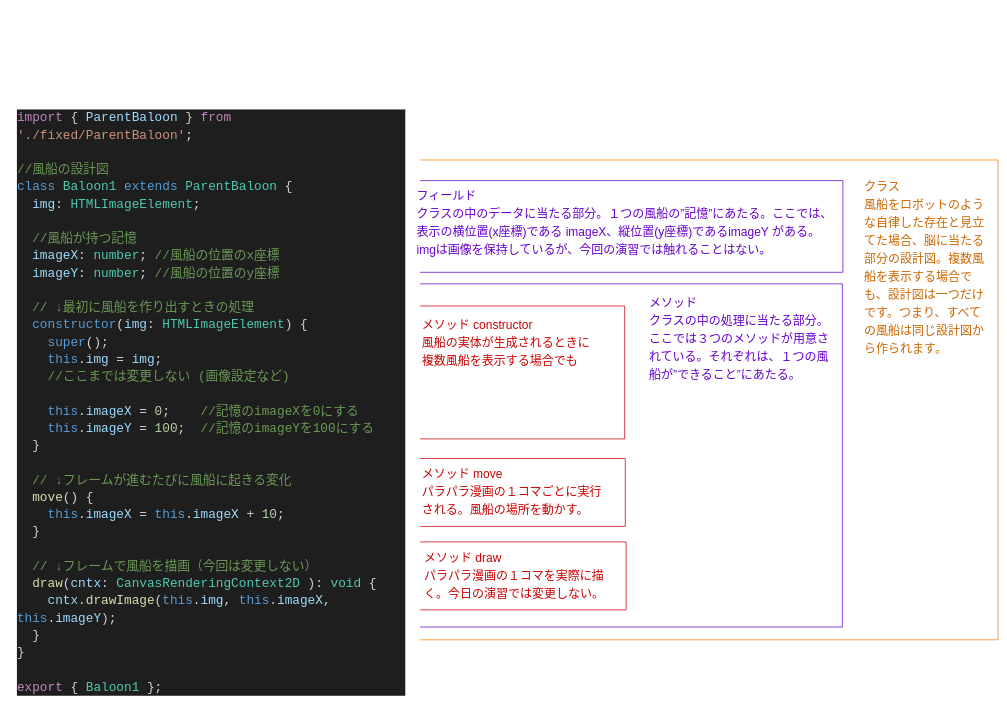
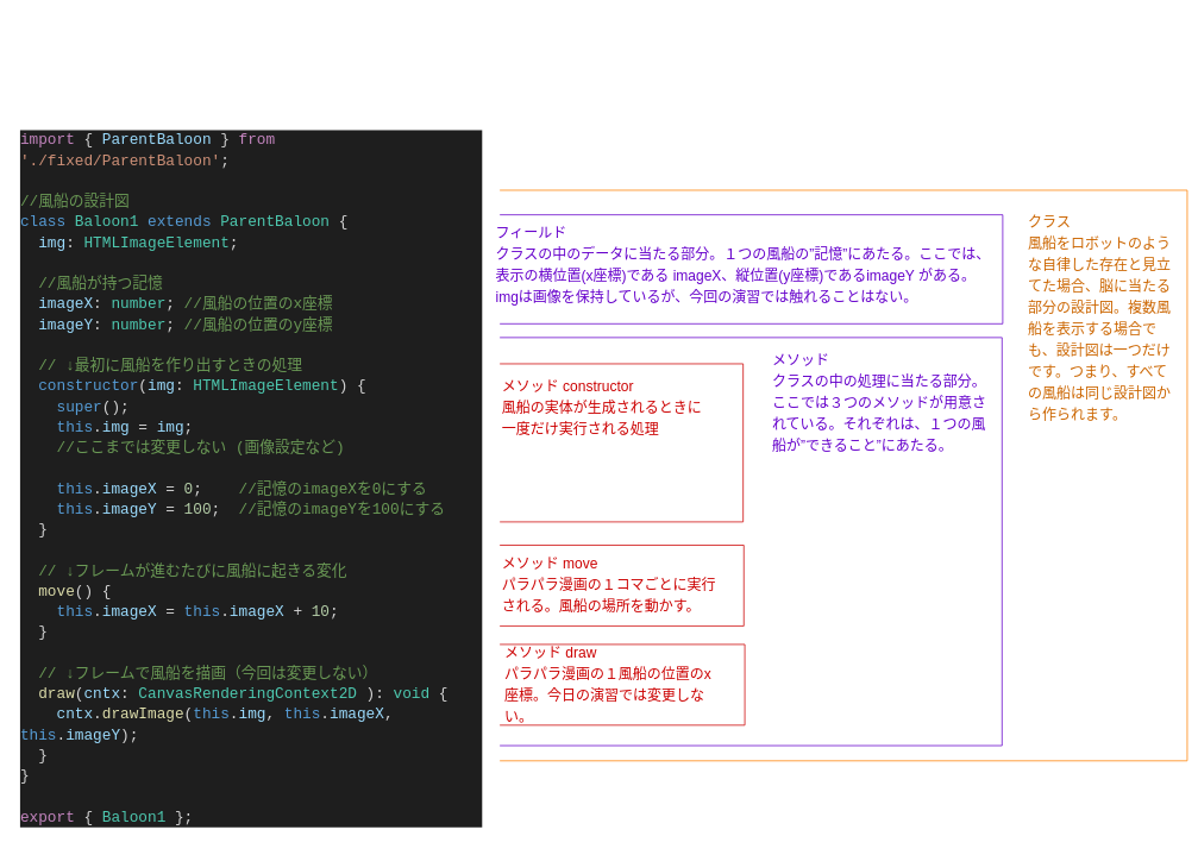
  <mxCell id="0" />
  <mxCell id="1" parent="0" />
  <mxCell id="2" value="&#10;&#10;&lt;div style=&quot;color: rgb(212, 212, 212); background-color: rgb(30, 30, 30); font-family: hakugen, consolas, &amp;quot;courier new&amp;quot;, monospace, consolas, &amp;quot;courier new&amp;quot;, monospace; font-weight: normal; font-size: 17px; line-height: 23px;&quot;&gt;&lt;div&gt;&lt;span style=&quot;color: #c586c0&quot;&gt;import&lt;/span&gt;&lt;span style=&quot;color: #d4d4d4&quot;&gt; { &lt;/span&gt;&lt;span style=&quot;color: #9cdcfe&quot;&gt;ParentBaloon&lt;/span&gt;&lt;span style=&quot;color: #d4d4d4&quot;&gt; } &lt;/span&gt;&lt;span style=&quot;color: #c586c0&quot;&gt;from&lt;/span&gt;&lt;span style=&quot;color: #d4d4d4&quot;&gt; &lt;/span&gt;&lt;span style=&quot;color: #ce9178&quot;&gt;'./fixed/ParentBaloon'&lt;/span&gt;&lt;span style=&quot;color: #d4d4d4&quot;&gt;;&lt;/span&gt;&lt;/div&gt;&lt;br&gt;&lt;div&gt;&lt;span style=&quot;color: #6a9955&quot;&gt;//風船の設計図&lt;/span&gt;&lt;/div&gt;&lt;div&gt;&lt;span style=&quot;color: #569cd6&quot;&gt;class&lt;/span&gt;&lt;span style=&quot;color: #d4d4d4&quot;&gt; &lt;/span&gt;&lt;span style=&quot;color: #4ec9b0&quot;&gt;Baloon1&lt;/span&gt;&lt;span style=&quot;color: #d4d4d4&quot;&gt; &lt;/span&gt;&lt;span style=&quot;color: #569cd6&quot;&gt;extends&lt;/span&gt;&lt;span style=&quot;color: #d4d4d4&quot;&gt; &lt;/span&gt;&lt;span style=&quot;color: #4ec9b0&quot;&gt;ParentBaloon&lt;/span&gt;&lt;span style=&quot;color: #d4d4d4&quot;&gt; {&lt;/span&gt;&lt;/div&gt;&lt;div&gt;&lt;span style=&quot;color: #d4d4d4&quot;&gt;&amp;nbsp; &lt;/span&gt;&lt;span style=&quot;color: #9cdcfe&quot;&gt;img&lt;/span&gt;&lt;span style=&quot;color: #d4d4d4&quot;&gt;: &lt;/span&gt;&lt;span style=&quot;color: #4ec9b0&quot;&gt;HTMLImageElement&lt;/span&gt;&lt;span style=&quot;color: #d4d4d4&quot;&gt;;&lt;/span&gt;&lt;/div&gt;&lt;div&gt;&lt;span style=&quot;color: #d4d4d4&quot;&gt;&amp;nbsp; &lt;/span&gt;&lt;/div&gt;&lt;div&gt;&lt;span style=&quot;color: #d4d4d4&quot;&gt;&amp;nbsp; &lt;/span&gt;&lt;span style=&quot;color: #6a9955&quot;&gt;//風船が持つ記憶&lt;/span&gt;&lt;/div&gt;&lt;div&gt;&lt;span style=&quot;color: #d4d4d4&quot;&gt;&amp;nbsp; &lt;/span&gt;&lt;span style=&quot;color: #9cdcfe&quot;&gt;imageX&lt;/span&gt;&lt;span style=&quot;color: #d4d4d4&quot;&gt;: &lt;/span&gt;&lt;span style=&quot;color: #4ec9b0&quot;&gt;number&lt;/span&gt;&lt;span style=&quot;color: #d4d4d4&quot;&gt;; &lt;/span&gt;&lt;span style=&quot;color: #6a9955&quot;&gt;//風船の位置のx座標&lt;/span&gt;&lt;/div&gt;&lt;div&gt;&lt;span style=&quot;color: #d4d4d4&quot;&gt;&amp;nbsp; &lt;/span&gt;&lt;span style=&quot;color: #9cdcfe&quot;&gt;imageY&lt;/span&gt;&lt;span style=&quot;color: #d4d4d4&quot;&gt;: &lt;/span&gt;&lt;span style=&quot;color: #4ec9b0&quot;&gt;number&lt;/span&gt;&lt;span style=&quot;color: #d4d4d4&quot;&gt;; &lt;/span&gt;&lt;span style=&quot;color: #6a9955&quot;&gt;//風船の位置のy座標&lt;/span&gt;&lt;/div&gt;&lt;br&gt;&lt;div&gt;&lt;span style=&quot;color: #d4d4d4&quot;&gt;&amp;nbsp; &lt;/span&gt;&lt;span style=&quot;color: #6a9955&quot;&gt;// ↓最初に風船を作り出すときの処理&lt;/span&gt;&lt;/div&gt;&lt;div&gt;&lt;span style=&quot;color: #d4d4d4&quot;&gt;&amp;nbsp; &lt;/span&gt;&lt;span style=&quot;color: #569cd6&quot;&gt;constructor&lt;/span&gt;&lt;span style=&quot;color: #d4d4d4&quot;&gt;(&lt;/span&gt;&lt;span style=&quot;color: #9cdcfe&quot;&gt;img&lt;/span&gt;&lt;span style=&quot;color: #d4d4d4&quot;&gt;: &lt;/span&gt;&lt;span style=&quot;color: #4ec9b0&quot;&gt;HTMLImageElement&lt;/span&gt;&lt;span style=&quot;color: #d4d4d4&quot;&gt;) {&lt;/span&gt;&lt;/div&gt;&lt;div&gt;&lt;span style=&quot;color: #d4d4d4&quot;&gt;&amp;nbsp; &amp;nbsp; &lt;/span&gt;&lt;span style=&quot;color: #569cd6&quot;&gt;super&lt;/span&gt;&lt;span style=&quot;color: #d4d4d4&quot;&gt;();&lt;/span&gt;&lt;/div&gt;&lt;div&gt;&lt;span style=&quot;color: #d4d4d4&quot;&gt;&amp;nbsp; &amp;nbsp; &lt;/span&gt;&lt;span style=&quot;color: #569cd6&quot;&gt;this&lt;/span&gt;&lt;span style=&quot;color: #d4d4d4&quot;&gt;.&lt;/span&gt;&lt;span style=&quot;color: #9cdcfe&quot;&gt;img&lt;/span&gt;&lt;span style=&quot;color: #d4d4d4&quot;&gt; = &lt;/span&gt;&lt;span style=&quot;color: #9cdcfe&quot;&gt;img&lt;/span&gt;&lt;span style=&quot;color: #d4d4d4&quot;&gt;;&lt;/span&gt;&lt;/div&gt;&lt;div&gt;&lt;span style=&quot;color: #d4d4d4&quot;&gt;&amp;nbsp; &amp;nbsp; &lt;/span&gt;&lt;span style=&quot;color: #6a9955&quot;&gt;//ここまでは変更しない (画像設定など)&lt;/span&gt;&lt;/div&gt;&lt;div&gt;&lt;span style=&quot;color: #d4d4d4&quot;&gt;&amp;nbsp; &lt;/span&gt;&lt;/div&gt;&lt;div&gt;&lt;span style=&quot;color: #d4d4d4&quot;&gt;&amp;nbsp; &amp;nbsp; &lt;/span&gt;&lt;span style=&quot;color: #569cd6&quot;&gt;this&lt;/span&gt;&lt;span style=&quot;color: #d4d4d4&quot;&gt;.&lt;/span&gt;&lt;span style=&quot;color: #9cdcfe&quot;&gt;imageX&lt;/span&gt;&lt;span style=&quot;color: #d4d4d4&quot;&gt; = &lt;/span&gt;&lt;span style=&quot;color: #b5cea8&quot;&gt;0&lt;/span&gt;&lt;span style=&quot;color: #d4d4d4&quot;&gt;; &amp;nbsp; &amp;nbsp;&lt;/span&gt;&lt;span style=&quot;color: #6a9955&quot;&gt;//記憶のimageXを0にする&lt;/span&gt;&lt;/div&gt;&lt;div&gt;&lt;span style=&quot;color: #d4d4d4&quot;&gt;&amp;nbsp; &amp;nbsp; &lt;/span&gt;&lt;span style=&quot;color: #569cd6&quot;&gt;this&lt;/span&gt;&lt;span style=&quot;color: #d4d4d4&quot;&gt;.&lt;/span&gt;&lt;span style=&quot;color: #9cdcfe&quot;&gt;imageY&lt;/span&gt;&lt;span style=&quot;color: #d4d4d4&quot;&gt; = &lt;/span&gt;&lt;span style=&quot;color: #b5cea8&quot;&gt;100&lt;/span&gt;&lt;span style=&quot;color: #d4d4d4&quot;&gt;; &amp;nbsp;&lt;/span&gt;&lt;span style=&quot;color: #6a9955&quot;&gt;//記憶のimageYを100にする&lt;/span&gt;&lt;/div&gt;&lt;div&gt;&lt;span style=&quot;color: #d4d4d4&quot;&gt;&amp;nbsp; }&lt;/span&gt;&lt;/div&gt;&lt;br&gt;&lt;div&gt;&lt;span style=&quot;color: #d4d4d4&quot;&gt;&amp;nbsp; &lt;/span&gt;&lt;span style=&quot;color: #6a9955&quot;&gt;// ↓フレームが進むたびに風船に起きる変化&lt;/span&gt;&lt;/div&gt;&lt;div&gt;&lt;span style=&quot;color: #d4d4d4&quot;&gt;&amp;nbsp; &lt;/span&gt;&lt;span style=&quot;color: #dcdcaa&quot;&gt;move&lt;/span&gt;&lt;span style=&quot;color: #d4d4d4&quot;&gt;() {&lt;/span&gt;&lt;/div&gt;&lt;div&gt;&lt;span style=&quot;color: #d4d4d4&quot;&gt;&amp;nbsp; &amp;nbsp; &lt;/span&gt;&lt;span style=&quot;color: #569cd6&quot;&gt;this&lt;/span&gt;&lt;span style=&quot;color: #d4d4d4&quot;&gt;.&lt;/span&gt;&lt;span style=&quot;color: #9cdcfe&quot;&gt;imageX&lt;/span&gt;&lt;span style=&quot;color: #d4d4d4&quot;&gt; = &lt;/span&gt;&lt;span style=&quot;color: #569cd6&quot;&gt;this&lt;/span&gt;&lt;span style=&quot;color: #d4d4d4&quot;&gt;.&lt;/span&gt;&lt;span style=&quot;color: #9cdcfe&quot;&gt;imageX&lt;/span&gt;&lt;span style=&quot;color: #d4d4d4&quot;&gt; + &lt;/span&gt;&lt;span style=&quot;color: #b5cea8&quot;&gt;10&lt;/span&gt;&lt;span style=&quot;color: #d4d4d4&quot;&gt;;&lt;/span&gt;&lt;/div&gt;&lt;div&gt;&lt;span style=&quot;color: #d4d4d4&quot;&gt;&amp;nbsp; }&lt;/span&gt;&lt;/div&gt;&lt;br&gt;&lt;div&gt;&lt;span style=&quot;color: #d4d4d4&quot;&gt;&amp;nbsp; &lt;/span&gt;&lt;span style=&quot;color: #6a9955&quot;&gt;// ↓フレームで風船を描画（今回は変更しない）&lt;/span&gt;&lt;/div&gt;&lt;div&gt;&lt;span style=&quot;color: #d4d4d4&quot;&gt;&amp;nbsp; &lt;/span&gt;&lt;span style=&quot;color: #dcdcaa&quot;&gt;draw&lt;/span&gt;&lt;span style=&quot;color: #d4d4d4&quot;&gt;(&lt;/span&gt;&lt;span style=&quot;color: #9cdcfe&quot;&gt;cntx&lt;/span&gt;&lt;span style=&quot;color: #d4d4d4&quot;&gt;: &lt;/span&gt;&lt;span style=&quot;color: #4ec9b0&quot;&gt;CanvasRenderingContext2D&lt;/span&gt;&lt;span style=&quot;color: #d4d4d4&quot;&gt; ): &lt;/span&gt;&lt;span style=&quot;color: #4ec9b0&quot;&gt;void&lt;/span&gt;&lt;span style=&quot;color: #d4d4d4&quot;&gt; {&lt;/span&gt;&lt;/div&gt;&lt;div&gt;&lt;span style=&quot;color: #d4d4d4&quot;&gt;&amp;nbsp; &amp;nbsp; &lt;/span&gt;&lt;span style=&quot;color: #9cdcfe&quot;&gt;cntx&lt;/span&gt;&lt;span style=&quot;color: #d4d4d4&quot;&gt;.&lt;/span&gt;&lt;span style=&quot;color: #dcdcaa&quot;&gt;drawImage&lt;/span&gt;&lt;span style=&quot;color: #d4d4d4&quot;&gt;(&lt;/span&gt;&lt;span style=&quot;color: #569cd6&quot;&gt;this&lt;/span&gt;&lt;span style=&quot;color: #d4d4d4&quot;&gt;.&lt;/span&gt;&lt;span style=&quot;color: #9cdcfe&quot;&gt;img&lt;/span&gt;&lt;span style=&quot;color: #d4d4d4&quot;&gt;, &lt;/span&gt;&lt;span style=&quot;color: #569cd6&quot;&gt;this&lt;/span&gt;&lt;span style=&quot;color: #d4d4d4&quot;&gt;.&lt;/span&gt;&lt;span style=&quot;color: #9cdcfe&quot;&gt;imageX&lt;/span&gt;&lt;span style=&quot;color: #d4d4d4&quot;&gt;, &lt;/span&gt;&lt;span style=&quot;color: #569cd6&quot;&gt;this&lt;/span&gt;&lt;span style=&quot;color: #d4d4d4&quot;&gt;.&lt;/span&gt;&lt;span style=&quot;color: #9cdcfe&quot;&gt;imageY&lt;/span&gt;&lt;span style=&quot;color: #d4d4d4&quot;&gt;); &lt;/span&gt;&lt;/div&gt;&lt;div&gt;&lt;span style=&quot;color: #d4d4d4&quot;&gt;&amp;nbsp; }&lt;/span&gt;&lt;/div&gt;&lt;div&gt;&lt;span style=&quot;color: #d4d4d4&quot;&gt;}&lt;/span&gt;&lt;/div&gt;&lt;br&gt;&lt;div&gt;&lt;span style=&quot;color: #c586c0&quot;&gt;export&lt;/span&gt;&lt;span style=&quot;color: #d4d4d4&quot;&gt; { &lt;/span&gt;&lt;span style=&quot;color: #4ec9b0&quot;&gt;Baloon1&lt;/span&gt;&lt;span style=&quot;color: #d4d4d4&quot;&gt; };&lt;/span&gt;&lt;/div&gt;&lt;/div&gt;&#10;&#10;" style="text;html=1;strokeColor=none;fillColor=none;align=left;verticalAlign=top;whiteSpace=wrap;rounded=0;" vertex="1" parent="1"><mxGeometry x="20" y="110" width="520" height="771.62" as="geometry" /></mxCell>
  <mxCell id="3" value="" style="shape=partialRectangle;whiteSpace=wrap;html=1;bottom=1;right=1;left=1;top=0;fillColor=none;routingCenterX=-0.5;align=left;verticalAlign=top;rotation=-90;strokeColor=#FF8000;" vertex="1" parent="1"><mxGeometry x="625" y="147.87" width="640" height="770" as="geometry" /></mxCell>
  <mxCell id="4" value="" style="shape=partialRectangle;whiteSpace=wrap;html=1;bottom=1;right=1;left=1;top=0;fillColor=none;routingCenterX=-0.5;align=left;verticalAlign=top;rotation=-90;strokeColor=#6600CC;" vertex="1" parent="1"><mxGeometry x="780.46" y="20" width="122.24" height="563.15" as="geometry" /></mxCell>
  <mxCell id="5" value="" style="shape=partialRectangle;whiteSpace=wrap;html=1;bottom=1;right=1;left=1;top=0;fillColor=none;routingCenterX=-0.5;align=left;verticalAlign=top;rotation=-90;strokeColor=#6600CC;" vertex="1" parent="1"><mxGeometry x="612.34" y="325.78" width="457.72" height="562.4" as="geometry" /></mxCell>
  <mxCell id="6" value="" style="shape=partialRectangle;whiteSpace=wrap;html=1;bottom=1;right=1;left=1;top=0;fillColor=none;routingCenterX=-0.5;align=left;verticalAlign=top;rotation=-90;strokeColor=#CC0000;" vertex="1" parent="1"><mxGeometry x="607.41" y="360.21" width="177.3" height="272.09" as="geometry" /></mxCell>
  <mxCell id="7" value="" style="shape=partialRectangle;whiteSpace=wrap;html=1;bottom=1;right=1;left=1;top=0;fillColor=none;routingCenterX=-0.5;align=left;verticalAlign=top;rotation=-90;strokeColor=#CC0000;" vertex="1" parent="1"><mxGeometry x="651.72" y="630.62" width="90.57" height="274" as="geometry" /></mxCell>
  <mxCell id="8" value="" style="shape=partialRectangle;whiteSpace=wrap;html=1;bottom=1;right=1;left=1;top=0;fillColor=none;routingCenterX=-0.5;align=left;verticalAlign=top;rotation=-90;strokeColor=#CC0000;" vertex="1" parent="1"><mxGeometry x="651.18" y="519.88" width="90.57" height="272.92" as="geometry" /></mxCell>
- <mxCell id="9" value="&lt;p style=&quot;line-height: 150% ; font-size: 16px&quot;&gt;メソッド constructor&lt;br&gt;風船の実体が生成されるときに&lt;br&gt;複数風船を表示する場合でも&lt;/p&gt;" style="text;html=1;strokeColor=none;fillColor=none;align=left;verticalAlign=middle;whiteSpace=wrap;rounded=0;fontColor=#CC0000;fontSize=14;" vertex="1" parent="1"><mxGeometry x="560" y="411.62" width="250" height="90" as="geometry" /></mxCell>
+ <mxCell id="9" value="&lt;p style=&quot;line-height: 150% ; font-size: 16px&quot;&gt;メソッド constructor&lt;br&gt;風船の実体が生成されるときに&lt;br&gt;一度だけ実行される処理&lt;/p&gt;" style="text;html=1;strokeColor=none;fillColor=none;align=left;verticalAlign=middle;whiteSpace=wrap;rounded=0;fontColor=#CC0000;fontSize=14;" vertex="1" parent="1"><mxGeometry x="560" y="411.62" width="250" height="90" as="geometry" /></mxCell>
  <mxCell id="10" value="&lt;p style=&quot;line-height: 150% ; font-size: 16px&quot;&gt;メソッド move&lt;br&gt;パラパラ漫画の１コマごとに実行される。風船の場所を動かす。&lt;/p&gt;" style="text;html=1;strokeColor=none;fillColor=none;align=left;verticalAlign=middle;whiteSpace=wrap;rounded=0;fontColor=#CC0000;fontSize=14;" vertex="1" parent="1"><mxGeometry x="560" y="611.34" width="250" height="90" as="geometry" /></mxCell>
- <mxCell id="11" value="&lt;p style=&quot;line-height: 150% ; font-size: 16px&quot;&gt;メソッド draw&lt;br&gt;パラパラ漫画の１コマを実際に描く。今日の演習では変更しない。&lt;/p&gt;" style="text;html=1;strokeColor=none;fillColor=none;align=left;verticalAlign=middle;whiteSpace=wrap;rounded=0;fontColor=#CC0000;fontSize=14;" vertex="1" parent="1"><mxGeometry x="562.64" y="722.62" width="247.36" height="90" as="geometry" /></mxCell>
+ <mxCell id="11" value="&lt;p style=&quot;line-height: 150% ; font-size: 16px&quot;&gt;メソッド draw&lt;br&gt;パラパラ漫画の１風船の位置のx座標。今日の演習では変更しない。&lt;/p&gt;" style="text;html=1;strokeColor=none;fillColor=none;align=left;verticalAlign=middle;whiteSpace=wrap;rounded=0;fontColor=#CC0000;fontSize=14;" vertex="1" parent="1"><mxGeometry x="562.64" y="722.62" width="247.36" height="90" as="geometry" /></mxCell>
  <mxCell id="12" value="&lt;p style=&quot;line-height: 150% ; font-size: 16px&quot;&gt;&lt;font color=&quot;#6600cc&quot;&gt;メソッド&amp;nbsp;&lt;br&gt;クラスの中の処理に当たる部分。ここでは３つのメソッドが用意されている。それぞれは、１つの風船が”できること”にあたる。&lt;/font&gt;&lt;/p&gt;" style="text;html=1;strokeColor=none;fillColor=none;align=left;verticalAlign=middle;whiteSpace=wrap;rounded=0;fontColor=#CC0000;fontSize=14;" vertex="1" parent="1"><mxGeometry x="863" y="381.62" width="250" height="140" as="geometry" /></mxCell>
  <mxCell id="13" value="&lt;p style=&quot;line-height: 150% ; font-size: 16px&quot;&gt;&lt;font color=&quot;#6600cc&quot;&gt;フィールド&amp;nbsp;&lt;br&gt;クラスの中のデータに当たる部分。&lt;/font&gt;&lt;span style=&quot;color: rgb(102 , 0 , 204)&quot;&gt;１つの風船の”記憶”にあたる。ここでは、表示の横位置(x座標)&lt;/span&gt;&lt;span style=&quot;color: rgb(102 , 0 , 204)&quot;&gt;である imageX、縦位置(y座標)であるimageY がある。&lt;/span&gt;&lt;span style=&quot;color: rgb(102 , 0 , 204)&quot;&gt;imgは画像を保持しているが、今回の演習では触れることはない。&lt;/span&gt;&lt;/p&gt;" style="text;html=1;strokeColor=none;fillColor=none;align=left;verticalAlign=middle;whiteSpace=wrap;rounded=0;fontColor=#CC0000;fontSize=14;" vertex="1" parent="1"><mxGeometry x="553" y="251.62" width="560" height="90" as="geometry" /></mxCell>
  <mxCell id="14" value="&lt;p style=&quot;line-height: 150% ; font-size: 16px&quot;&gt;&lt;font color=&quot;#cc6600&quot;&gt;クラス&lt;br&gt;風船をロボットのような自律した存在と見立てた場合、脳に当たる部分の設計図。複数風船を表示する場合でも、設計図は一つだけです。つまり、すべての風船は同じ設計図から作られます。&lt;/font&gt;&lt;/p&gt;" style="text;html=1;strokeColor=none;fillColor=none;align=left;verticalAlign=middle;whiteSpace=wrap;rounded=0;fontColor=#CC0000;fontSize=14;" vertex="1" parent="1"><mxGeometry x="1150" y="213.21" width="170" height="288.41" as="geometry" /></mxCell>
